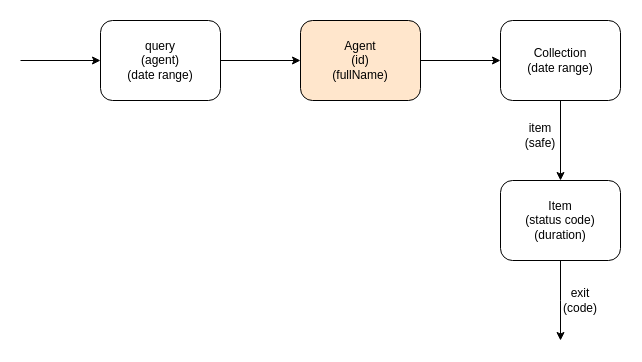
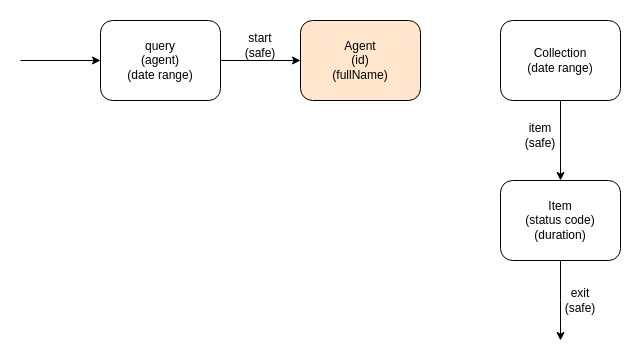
  <mxCell id="0" />
  <mxCell id="1" parent="0" />
  <mxCell id="2" value="Agent&lt;br&gt;(id)&lt;br&gt;(fullName)" style="rounded=1;whiteSpace=wrap;html=1;fontSize=12;glass=0;strokeWidth=1;shadow=0;fillColor=#ffe6cc;" parent="1" vertex="1"><mxGeometry x="300" y="20" width="120" height="80" as="geometry" /></mxCell>
- <mxCell id="3" value="" style="endArrow=classic;html=1;exitX=1;exitY=0.5;exitDx=0;exitDy=0;entryX=0;entryY=0.5;entryDx=0;entryDy=0;" edge="1" parent="1" source="2" target="5"><mxGeometry width="50" height="50" relative="1" as="geometry"><mxPoint x="370" y="370" as="sourcePoint" /><mxPoint x="340" y="60" as="targetPoint" /><Array as="points" /></mxGeometry></mxCell>
  <mxCell id="4" value="" style="edgeStyle=orthogonalEdgeStyle;rounded=0;orthogonalLoop=1;jettySize=auto;html=1;" edge="1" parent="1" source="5" target="7"><mxGeometry relative="1" as="geometry" /></mxCell>
  <mxCell id="5" value="Collection&lt;br&gt;(date range)" style="rounded=1;whiteSpace=wrap;html=1;" vertex="1" parent="1"><mxGeometry x="500" y="20" width="120" height="80" as="geometry" /></mxCell>
  <mxCell id="6" value="" style="edgeStyle=orthogonalEdgeStyle;rounded=0;orthogonalLoop=1;jettySize=auto;html=1;" edge="1" parent="1" source="7"><mxGeometry relative="1" as="geometry"><mxPoint x="560" y="340" as="targetPoint" /></mxGeometry></mxCell>
  <mxCell id="7" value="Item&lt;br&gt;(status code)&lt;br&gt;(duration)" style="rounded=1;whiteSpace=wrap;html=1;" vertex="1" parent="1"><mxGeometry x="500" y="180" width="120" height="80" as="geometry" /></mxCell>
  <mxCell id="8" value="" style="endArrow=classic;html=1;entryX=0;entryY=0.5;entryDx=0;entryDy=0;" edge="1" parent="1" target="2"><mxGeometry width="50" height="50" relative="1" as="geometry"><mxPoint x="200" y="60" as="sourcePoint" /><mxPoint x="420" y="320" as="targetPoint" /></mxGeometry></mxCell>
+ <mxCell id="9" value="start (safe)" style="text;html=1;strokeColor=none;fillColor=none;align=center;verticalAlign=middle;whiteSpace=wrap;rounded=0;" vertex="1" parent="1"><mxGeometry x="240" y="30" width="40" height="30" as="geometry" /></mxCell>
  <mxCell id="10" value="item (safe)" style="text;html=1;strokeColor=none;fillColor=none;align=center;verticalAlign=middle;whiteSpace=wrap;rounded=0;" vertex="1" parent="1"><mxGeometry x="520" y="120" width="40" height="30" as="geometry" /></mxCell>
- <mxCell id="11" value="exit (code)" style="text;html=1;strokeColor=none;fillColor=none;align=center;verticalAlign=middle;whiteSpace=wrap;rounded=0;" vertex="1" parent="1"><mxGeometry x="560" y="290" width="40" height="20" as="geometry" /></mxCell>
+ <mxCell id="11" value="exit (safe)" style="text;html=1;strokeColor=none;fillColor=none;align=center;verticalAlign=middle;whiteSpace=wrap;rounded=0;" vertex="1" parent="1"><mxGeometry x="560" y="290" width="40" height="20" as="geometry" /></mxCell>
  <mxCell id="12" value="query&lt;br&gt;(agent)&lt;br&gt;(date range)" style="rounded=1;whiteSpace=wrap;html=1;fontSize=12;glass=0;strokeWidth=1;shadow=0;" vertex="1" parent="1"><mxGeometry x="100" y="20" width="120" height="80" as="geometry" /></mxCell>
  <mxCell id="13" value="" style="endArrow=classic;html=1;" edge="1" parent="1" target="12"><mxGeometry width="50" height="50" relative="1" as="geometry"><mxPoint x="20" y="60" as="sourcePoint" /><mxPoint x="420" y="320" as="targetPoint" /></mxGeometry></mxCell>
